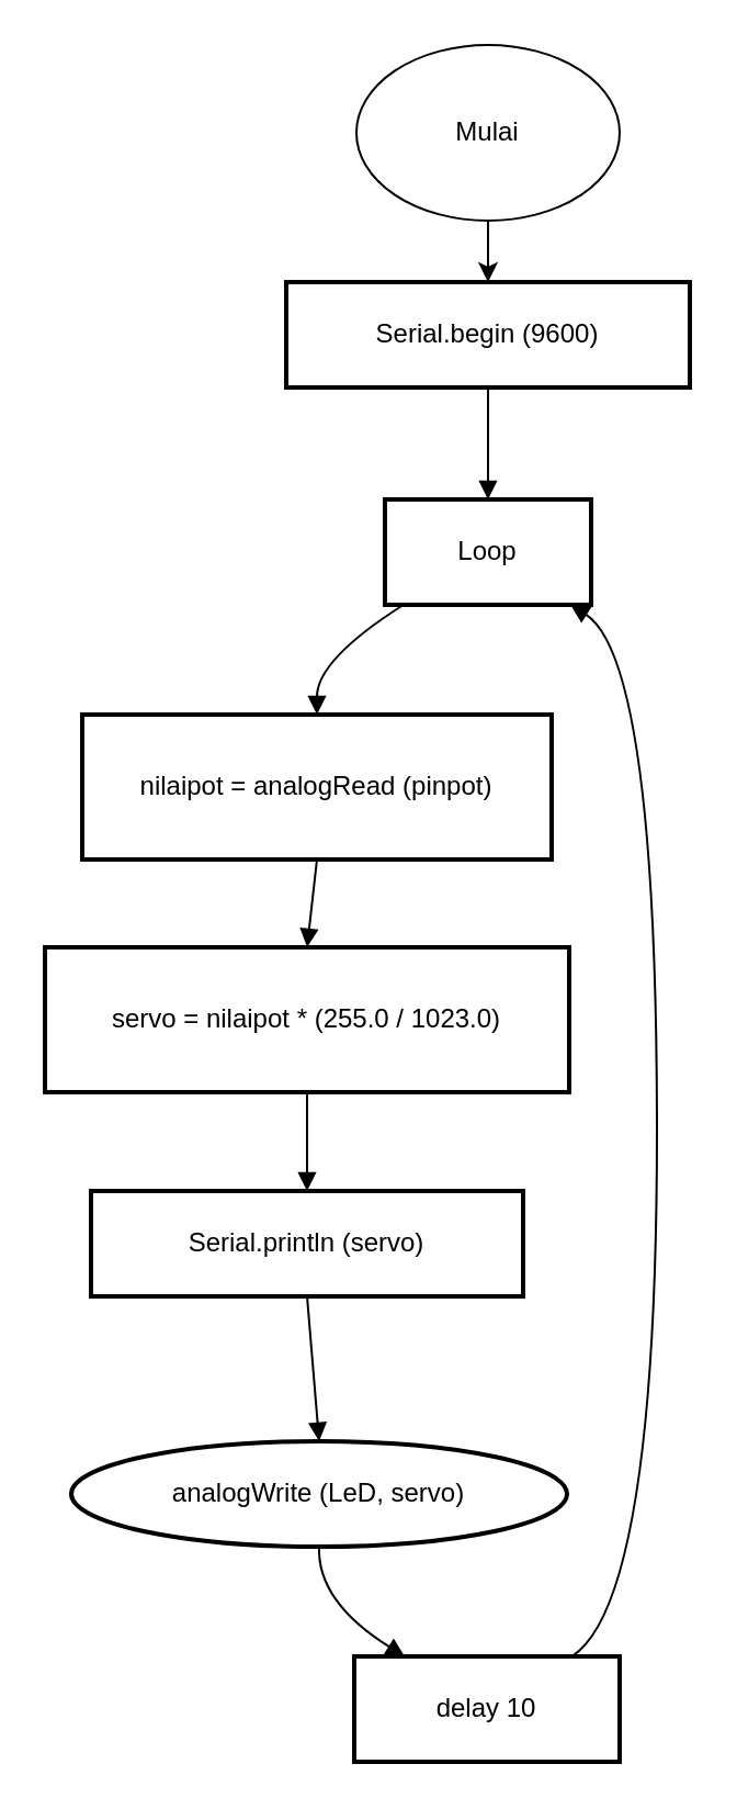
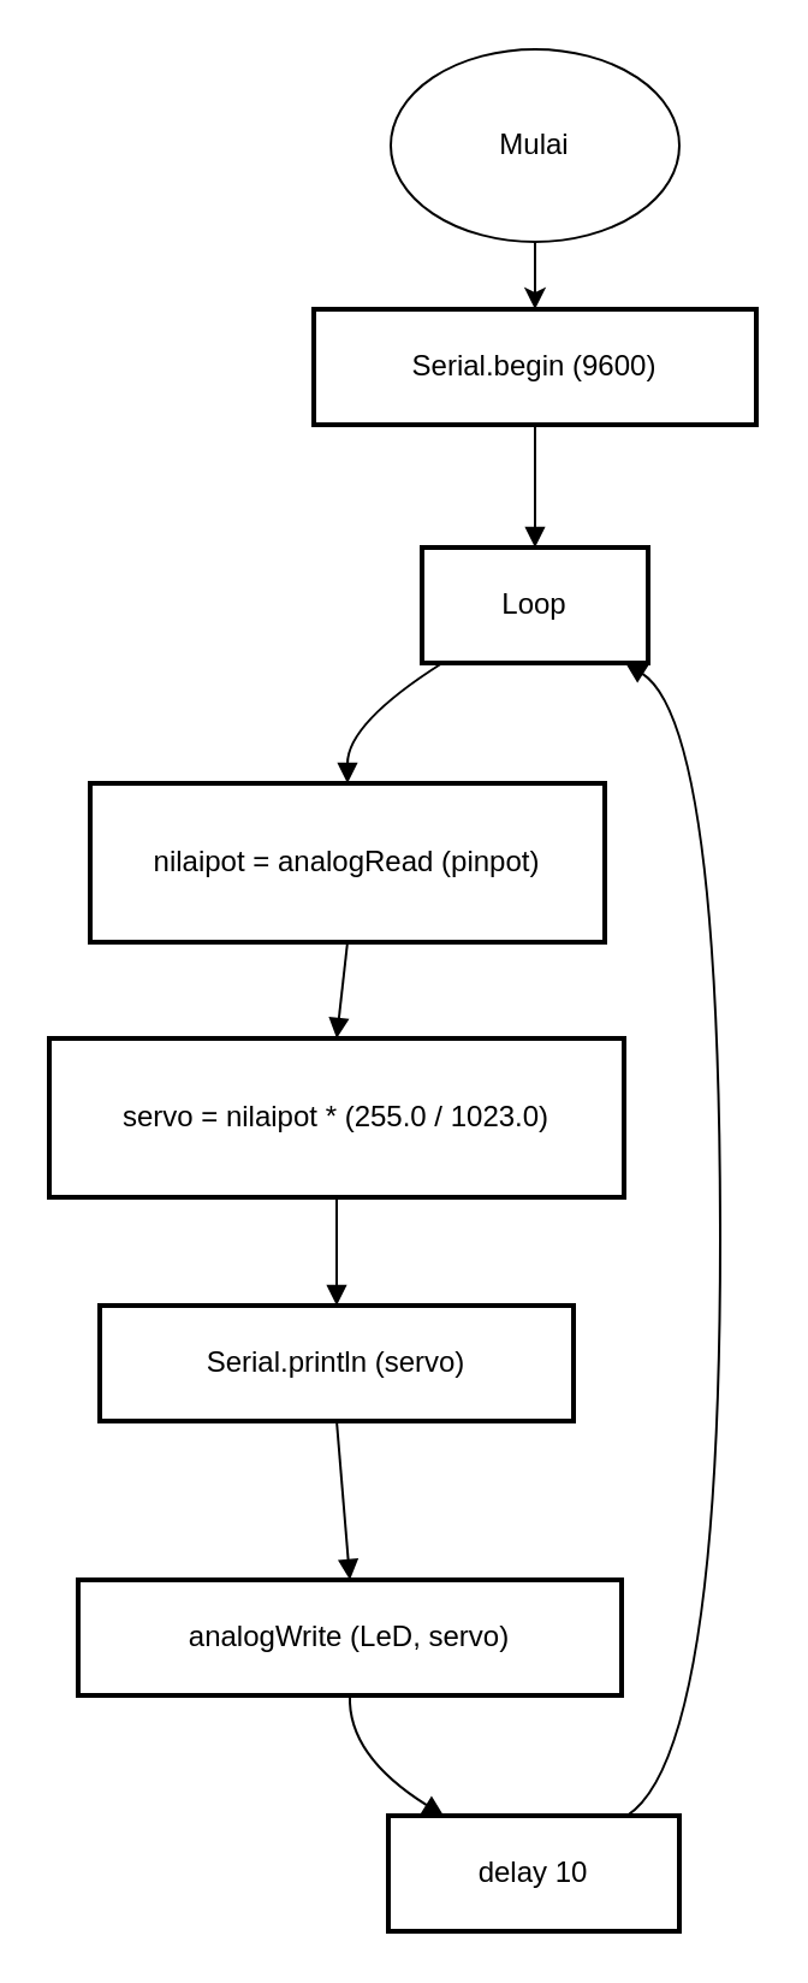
  <mxCell id="0" />
  <mxCell id="1" parent="0" />
  <mxCell id="2" value="Serial.begin (9600)" style="whiteSpace=wrap;strokeWidth=2;" vertex="1" parent="1"><mxGeometry x="130" y="128" width="184" height="48" as="geometry" /></mxCell>
  <mxCell id="3" value="Loop" style="whiteSpace=wrap;strokeWidth=2;" vertex="1" parent="1"><mxGeometry x="175" y="227" width="94" height="48" as="geometry" /></mxCell>
  <mxCell id="4" value="nilaipot = analogRead (pinpot)" style="whiteSpace=wrap;strokeWidth=2;" vertex="1" parent="1"><mxGeometry x="37" y="325" width="214" height="66" as="geometry" /></mxCell>
  <mxCell id="5" value="servo = nilaipot * (255.0 / 1023.0)" style="whiteSpace=wrap;strokeWidth=2;" vertex="1" parent="1"><mxGeometry x="20" y="431" width="239" height="66" as="geometry" /></mxCell>
  <mxCell id="6" value="Serial.println (servo)" style="whiteSpace=wrap;strokeWidth=2;" vertex="1" parent="1"><mxGeometry x="41" y="542" width="197" height="48" as="geometry" /></mxCell>
- <mxCell id="7" value="analogWrite (LeD, servo)" style="ellipse;whiteSpace=wrap;strokeWidth=2;" vertex="1" parent="1"><mxGeometry x="32" y="656" width="226" height="48" as="geometry" /></mxCell>
+ <mxCell id="7" value="analogWrite (LeD, servo)" style="whiteSpace=wrap;strokeWidth=2;" vertex="1" parent="1"><mxGeometry x="32" y="656" width="226" height="48" as="geometry" /></mxCell>
  <mxCell id="8" value="delay 10" style="whiteSpace=wrap;strokeWidth=2;" vertex="1" parent="1"><mxGeometry x="161" y="754" width="121" height="48" as="geometry" /></mxCell>
  <mxCell id="9" value="" style="curved=1;startArrow=none;endArrow=block;exitX=0.5;exitY=1.02;entryX=0.5;entryY=0;rounded=0;" edge="1" parent="1" source="2" target="3"><mxGeometry relative="1" as="geometry"><Array as="points" /></mxGeometry></mxCell>
  <mxCell id="10" value="" style="curved=1;startArrow=none;endArrow=block;exitX=0.09;exitY=1;entryX=0.5;entryY=0;rounded=0;" edge="1" parent="1" source="3" target="4"><mxGeometry relative="1" as="geometry"><Array as="points"><mxPoint x="144" y="300" /></Array></mxGeometry></mxCell>
  <mxCell id="11" value="" style="curved=1;startArrow=none;endArrow=block;exitX=0.5;exitY=1;entryX=0.5;entryY=0;rounded=0;" edge="1" parent="1" source="4" target="5"><mxGeometry relative="1" as="geometry"><Array as="points" /></mxGeometry></mxCell>
  <mxCell id="12" value="" style="curved=1;startArrow=none;endArrow=block;exitX=0.5;exitY=1;entryX=0.5;entryY=0;rounded=0;" edge="1" parent="1" source="5" target="6"><mxGeometry relative="1" as="geometry"><Array as="points" /></mxGeometry></mxCell>
  <mxCell id="13" value="" style="curved=1;startArrow=none;endArrow=block;exitX=0.5;exitY=1.01;entryX=0.5;entryY=-0.01;rounded=0;" edge="1" parent="1" source="6" target="7"><mxGeometry relative="1" as="geometry"><Array as="points" /></mxGeometry></mxCell>
  <mxCell id="14" value="" style="curved=1;startArrow=none;endArrow=block;exitX=0.5;exitY=1;entryX=0.19;entryY=0;rounded=0;" edge="1" parent="1" source="7" target="8"><mxGeometry relative="1" as="geometry"><Array as="points"><mxPoint x="144" y="729" /></Array></mxGeometry></mxCell>
  <mxCell id="15" value="" style="curved=1;startArrow=none;endArrow=block;exitX=0.82;exitY=0;entryX=0.9;entryY=1;rounded=0;" edge="1" parent="1" source="8" target="3"><mxGeometry relative="1" as="geometry"><Array as="points"><mxPoint x="299" y="729" /><mxPoint x="299" y="300" /></Array></mxGeometry></mxCell>
  <mxCell id="16" value="" style="edgeStyle=orthogonalEdgeStyle;rounded=0;orthogonalLoop=1;jettySize=auto;html=1;" edge="1" parent="1" source="17" target="2"><mxGeometry relative="1" as="geometry" /></mxCell>
  <mxCell id="17" value="Mulai" style="ellipse;whiteSpace=wrap;html=1;" vertex="1" parent="1"><mxGeometry x="162" y="20" width="120" height="80" as="geometry" /></mxCell>
